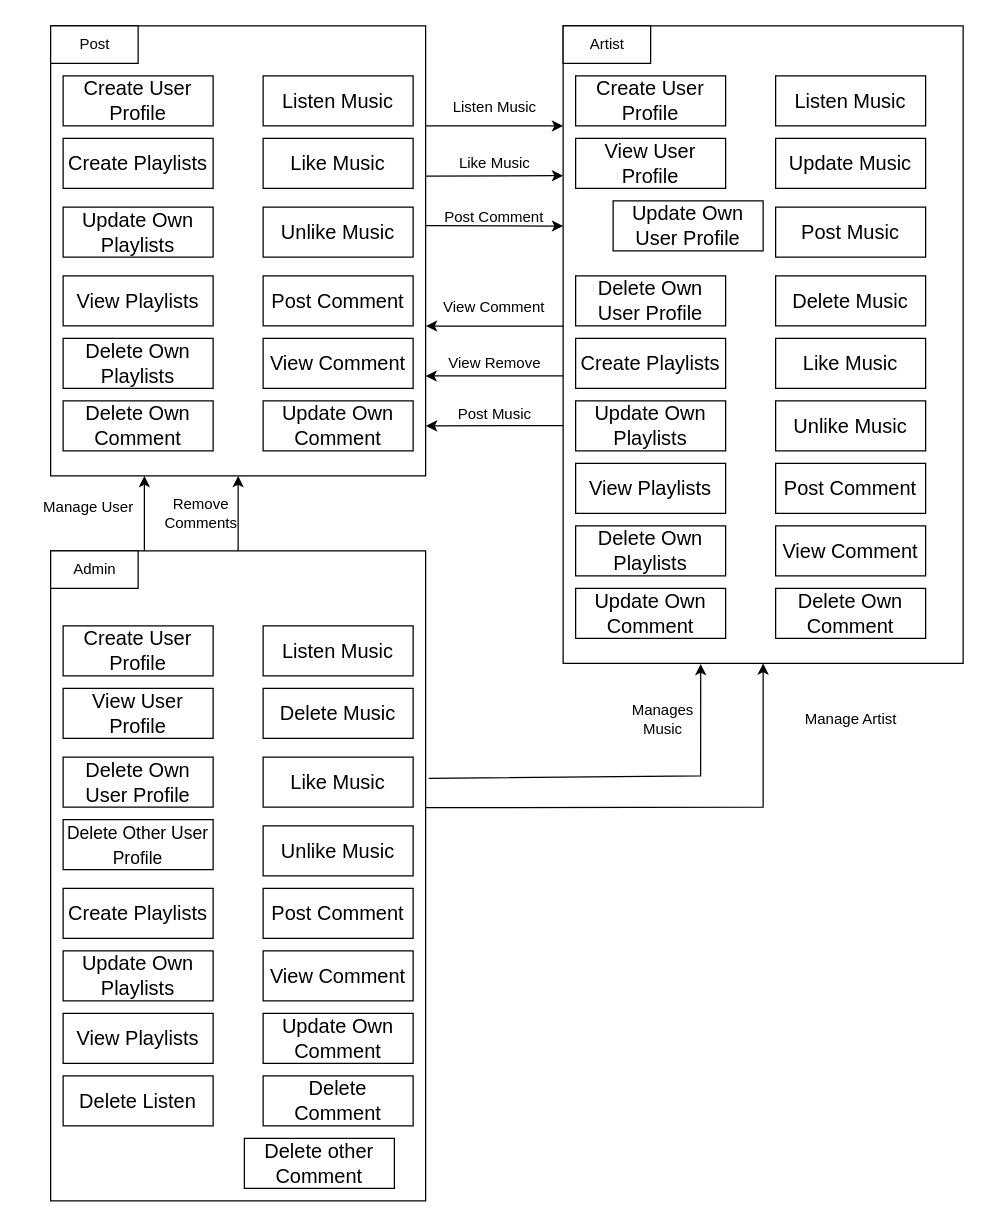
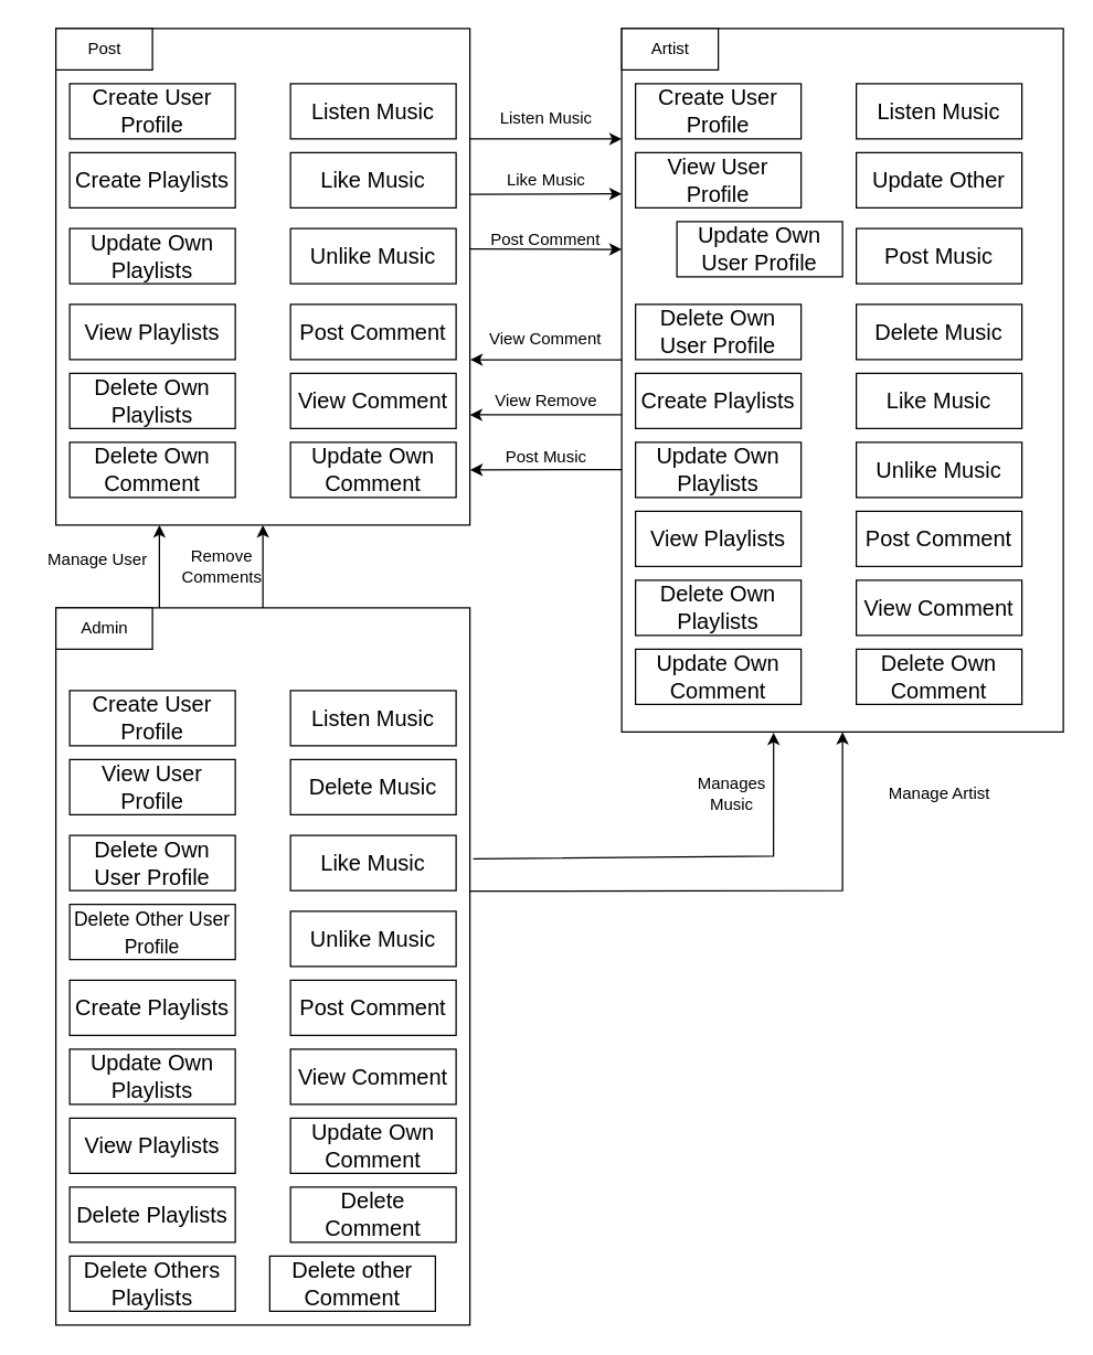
  <mxCell id="0" />
  <mxCell id="1" parent="0" />
  <mxCell id="2" value="" style="rounded=0;whiteSpace=wrap;html=1;" vertex="1" parent="1"><mxGeometry x="40" y="20" width="300" height="360" as="geometry" /></mxCell>
  <mxCell id="3" value="" style="rounded=0;whiteSpace=wrap;html=1;" vertex="1" parent="1"><mxGeometry x="450" y="20" width="320" height="510" as="geometry" /></mxCell>
  <mxCell id="4" value="" style="verticalLabelPosition=bottom;verticalAlign=top;html=1;shape=mxgraph.basic.rect;fillColor2=none;strokeWidth=1;size=20;indent=5;" vertex="1" parent="1"><mxGeometry x="40" y="20" width="70" height="30" as="geometry" /></mxCell>
  <mxCell id="5" value="Post" style="text;html=1;align=center;verticalAlign=middle;resizable=0;points=[];autosize=1;strokeColor=none;fillColor=none;" vertex="1" parent="1"><mxGeometry x="50" y="20" width="50" height="30" as="geometry" /></mxCell>
  <mxCell id="6" value="" style="verticalLabelPosition=bottom;verticalAlign=top;html=1;shape=mxgraph.basic.rect;fillColor2=none;strokeWidth=1;size=20;indent=5;" vertex="1" parent="1"><mxGeometry x="450" y="20" width="70" height="30" as="geometry" /></mxCell>
  <mxCell id="7" value="Artist" style="text;html=1;align=center;verticalAlign=middle;resizable=0;points=[];autosize=1;strokeColor=none;fillColor=none;" vertex="1" parent="1"><mxGeometry x="460" y="20" width="50" height="30" as="geometry" /></mxCell>
  <mxCell id="8" value="" style="rounded=0;whiteSpace=wrap;html=1;" vertex="1" parent="1"><mxGeometry x="40" y="440" width="300" height="520" as="geometry" /></mxCell>
  <mxCell id="9" value="Create User Profile" style="rounded=0;whiteSpace=wrap;html=1;fontSize=16;" vertex="1" parent="1"><mxGeometry x="50" y="60" width="120" height="40" as="geometry" /></mxCell>
  <mxCell id="10" value="Listen Music" style="rounded=0;whiteSpace=wrap;html=1;fontSize=16;" vertex="1" parent="1"><mxGeometry x="210" y="60" width="120" height="40" as="geometry" /></mxCell>
  <mxCell id="11" value="Like Music" style="rounded=0;whiteSpace=wrap;html=1;fontSize=16;" vertex="1" parent="1"><mxGeometry x="210" y="110" width="120" height="40" as="geometry" /></mxCell>
  <mxCell id="12" value="Unlike Music" style="rounded=0;whiteSpace=wrap;html=1;fontSize=16;" vertex="1" parent="1"><mxGeometry x="210" y="165" width="120" height="40" as="geometry" /></mxCell>
  <mxCell id="13" value="Create Playlists" style="rounded=0;whiteSpace=wrap;html=1;fontSize=16;" vertex="1" parent="1"><mxGeometry x="50" y="110" width="120" height="40" as="geometry" /></mxCell>
  <mxCell id="14" value="View Playlists" style="rounded=0;whiteSpace=wrap;html=1;fontSize=16;" vertex="1" parent="1"><mxGeometry x="50" y="220" width="120" height="40" as="geometry" /></mxCell>
  <mxCell id="15" value="Update Own Playlists" style="rounded=0;whiteSpace=wrap;html=1;fontSize=16;" vertex="1" parent="1"><mxGeometry x="50" y="165" width="120" height="40" as="geometry" /></mxCell>
  <mxCell id="16" value="Delete O&lt;span style=&quot;background-color: transparent; color: light-dark(rgb(0, 0, 0), rgb(255, 255, 255));&quot;&gt;wn Playlists&lt;/span&gt;" style="rounded=0;whiteSpace=wrap;html=1;fontSize=16;" vertex="1" parent="1"><mxGeometry x="50" y="270" width="120" height="40" as="geometry" /></mxCell>
  <mxCell id="17" value="Post Comment" style="rounded=0;whiteSpace=wrap;html=1;fontSize=16;" vertex="1" parent="1"><mxGeometry x="210" y="220" width="120" height="40" as="geometry" /></mxCell>
  <mxCell id="18" value="View Comment" style="rounded=0;whiteSpace=wrap;html=1;fontSize=16;" vertex="1" parent="1"><mxGeometry x="210" y="270" width="120" height="40" as="geometry" /></mxCell>
  <mxCell id="19" value="Update Own Comment" style="rounded=0;whiteSpace=wrap;html=1;fontSize=16;" vertex="1" parent="1"><mxGeometry x="210" y="320" width="120" height="40" as="geometry" /></mxCell>
  <mxCell id="20" value="Delete Own Comment" style="rounded=0;whiteSpace=wrap;html=1;fontSize=16;" vertex="1" parent="1"><mxGeometry x="50" y="320" width="120" height="40" as="geometry" /></mxCell>
  <mxCell id="21" value="Create User Profile" style="rounded=0;whiteSpace=wrap;html=1;fontSize=16;" vertex="1" parent="1"><mxGeometry x="460" y="60" width="120" height="40" as="geometry" /></mxCell>
  <mxCell id="22" value="View User Profile" style="rounded=0;whiteSpace=wrap;html=1;fontSize=16;" vertex="1" parent="1"><mxGeometry x="460" y="110" width="120" height="40" as="geometry" /></mxCell>
  <mxCell id="23" value="Update Own User Profile" style="rounded=0;whiteSpace=wrap;html=1;fontSize=16;" vertex="1" parent="1"><mxGeometry x="490" y="160" width="120" height="40" as="geometry" /></mxCell>
  <mxCell id="24" value="Delete O&lt;span style=&quot;background-color: transparent; color: light-dark(rgb(0, 0, 0), rgb(255, 255, 255));&quot;&gt;wn User Profile&lt;/span&gt;" style="rounded=0;whiteSpace=wrap;html=1;fontSize=16;" vertex="1" parent="1"><mxGeometry x="460" y="220" width="120" height="40" as="geometry" /></mxCell>
  <mxCell id="25" value="Create Playlists" style="rounded=0;whiteSpace=wrap;html=1;fontSize=16;" vertex="1" parent="1"><mxGeometry x="460" y="270" width="120" height="40" as="geometry" /></mxCell>
  <mxCell id="26" value="View Playlists" style="rounded=0;whiteSpace=wrap;html=1;fontSize=16;" vertex="1" parent="1"><mxGeometry x="460" y="370" width="120" height="40" as="geometry" /></mxCell>
  <mxCell id="27" value="Update Own Playlists" style="rounded=0;whiteSpace=wrap;html=1;fontSize=16;" vertex="1" parent="1"><mxGeometry x="460" y="320" width="120" height="40" as="geometry" /></mxCell>
  <mxCell id="28" value="Delete O&lt;span style=&quot;background-color: transparent; color: light-dark(rgb(0, 0, 0), rgb(255, 255, 255));&quot;&gt;wn Playlists&lt;/span&gt;" style="rounded=0;whiteSpace=wrap;html=1;fontSize=16;" vertex="1" parent="1"><mxGeometry x="460" y="420" width="120" height="40" as="geometry" /></mxCell>
  <mxCell id="29" value="Listen Music" style="rounded=0;whiteSpace=wrap;html=1;fontSize=16;" vertex="1" parent="1"><mxGeometry x="620" y="60" width="120" height="40" as="geometry" /></mxCell>
  <mxCell id="30" value="Like Music" style="rounded=0;whiteSpace=wrap;html=1;fontSize=16;" vertex="1" parent="1"><mxGeometry x="620" y="270" width="120" height="40" as="geometry" /></mxCell>
  <mxCell id="31" value="Unlike Music" style="rounded=0;whiteSpace=wrap;html=1;fontSize=16;" vertex="1" parent="1"><mxGeometry x="620" y="320" width="120" height="40" as="geometry" /></mxCell>
  <mxCell id="32" value="Post Comment" style="rounded=0;whiteSpace=wrap;html=1;fontSize=16;" vertex="1" parent="1"><mxGeometry x="620" y="370" width="120" height="40" as="geometry" /></mxCell>
  <mxCell id="33" value="View Comment" style="rounded=0;whiteSpace=wrap;html=1;fontSize=16;" vertex="1" parent="1"><mxGeometry x="620" y="420" width="120" height="40" as="geometry" /></mxCell>
  <mxCell id="34" value="Update Own Comment" style="rounded=0;whiteSpace=wrap;html=1;fontSize=16;" vertex="1" parent="1"><mxGeometry x="460" y="470" width="120" height="40" as="geometry" /></mxCell>
  <mxCell id="35" value="Delete Own Comment" style="rounded=0;whiteSpace=wrap;html=1;fontSize=16;" vertex="1" parent="1"><mxGeometry x="620" y="470" width="120" height="40" as="geometry" /></mxCell>
  <mxCell id="36" value="Post Music" style="rounded=0;whiteSpace=wrap;html=1;fontSize=16;" vertex="1" parent="1"><mxGeometry x="620" y="165" width="120" height="40" as="geometry" /></mxCell>
- <mxCell id="37" value="Update Music" style="rounded=0;whiteSpace=wrap;html=1;fontSize=16;" vertex="1" parent="1"><mxGeometry x="620" y="110" width="120" height="40" as="geometry" /></mxCell>
+ <mxCell id="37" value="Update Other" style="rounded=0;whiteSpace=wrap;html=1;fontSize=16;" vertex="1" parent="1"><mxGeometry x="620" y="110" width="120" height="40" as="geometry" /></mxCell>
  <mxCell id="38" value="Delete Music" style="rounded=0;whiteSpace=wrap;html=1;fontSize=16;" vertex="1" parent="1"><mxGeometry x="620" y="220" width="120" height="40" as="geometry" /></mxCell>
  <mxCell id="39" value="Create User Profile" style="rounded=0;whiteSpace=wrap;html=1;fontSize=16;" vertex="1" parent="1"><mxGeometry x="50" y="500" width="120" height="40" as="geometry" /></mxCell>
  <mxCell id="40" value="View User Profile" style="rounded=0;whiteSpace=wrap;html=1;fontSize=16;" vertex="1" parent="1"><mxGeometry x="50" y="550" width="120" height="40" as="geometry" /></mxCell>
  <mxCell id="41" value="Delete O&lt;span style=&quot;background-color: transparent; color: light-dark(rgb(0, 0, 0), rgb(255, 255, 255));&quot;&gt;wn User Profile&lt;/span&gt;" style="rounded=0;whiteSpace=wrap;html=1;fontSize=16;" vertex="1" parent="1"><mxGeometry x="50" y="605" width="120" height="40" as="geometry" /></mxCell>
  <mxCell id="42" value="Create Playlists" style="rounded=0;whiteSpace=wrap;html=1;fontSize=16;" vertex="1" parent="1"><mxGeometry x="50" y="710" width="120" height="40" as="geometry" /></mxCell>
  <mxCell id="43" value="View Playlists" style="rounded=0;whiteSpace=wrap;html=1;fontSize=16;" vertex="1" parent="1"><mxGeometry x="50" y="810" width="120" height="40" as="geometry" /></mxCell>
  <mxCell id="44" value="Update Own Playlists" style="rounded=0;whiteSpace=wrap;html=1;fontSize=16;" vertex="1" parent="1"><mxGeometry x="50" y="760" width="120" height="40" as="geometry" /></mxCell>
- <mxCell id="45" value="Delete&lt;span style=&quot;background-color: transparent; color: light-dark(rgb(0, 0, 0), rgb(255, 255, 255));&quot;&gt;&amp;nbsp;Listen&lt;/span&gt;" style="rounded=0;whiteSpace=wrap;html=1;fontSize=16;" vertex="1" parent="1"><mxGeometry x="50" y="860" width="120" height="40" as="geometry" /></mxCell>
+ <mxCell id="45" value="Delete&lt;span style=&quot;background-color: transparent; color: light-dark(rgb(0, 0, 0), rgb(255, 255, 255));&quot;&gt;&amp;nbsp;Playlists&lt;/span&gt;" style="rounded=0;whiteSpace=wrap;html=1;fontSize=16;" vertex="1" parent="1"><mxGeometry x="50" y="860" width="120" height="40" as="geometry" /></mxCell>
  <mxCell id="46" value="Listen Music" style="rounded=0;whiteSpace=wrap;html=1;fontSize=16;" vertex="1" parent="1"><mxGeometry x="210" y="500" width="120" height="40" as="geometry" /></mxCell>
  <mxCell id="47" value="Like Music" style="rounded=0;whiteSpace=wrap;html=1;fontSize=16;" vertex="1" parent="1"><mxGeometry x="210" y="605" width="120" height="40" as="geometry" /></mxCell>
  <mxCell id="48" value="Unlike Music" style="rounded=0;whiteSpace=wrap;html=1;fontSize=16;" vertex="1" parent="1"><mxGeometry x="210" y="660" width="120" height="40" as="geometry" /></mxCell>
  <mxCell id="49" value="Post Comment" style="rounded=0;whiteSpace=wrap;html=1;fontSize=16;" vertex="1" parent="1"><mxGeometry x="210" y="710" width="120" height="40" as="geometry" /></mxCell>
  <mxCell id="50" value="View Comment" style="rounded=0;whiteSpace=wrap;html=1;fontSize=16;" vertex="1" parent="1"><mxGeometry x="210" y="760" width="120" height="40" as="geometry" /></mxCell>
  <mxCell id="51" value="Update Own Comment" style="rounded=0;whiteSpace=wrap;html=1;fontSize=16;" vertex="1" parent="1"><mxGeometry x="210" y="810" width="120" height="40" as="geometry" /></mxCell>
  <mxCell id="52" value="Delete Comment" style="rounded=0;whiteSpace=wrap;html=1;fontSize=16;" vertex="1" parent="1"><mxGeometry x="210" y="860" width="120" height="40" as="geometry" /></mxCell>
  <mxCell id="53" value="Delete Music" style="rounded=0;whiteSpace=wrap;html=1;fontSize=16;" vertex="1" parent="1"><mxGeometry x="210" y="550" width="120" height="40" as="geometry" /></mxCell>
  <mxCell id="54" value="" style="verticalLabelPosition=bottom;verticalAlign=top;html=1;shape=mxgraph.basic.rect;fillColor2=none;strokeWidth=1;size=20;indent=5;" vertex="1" parent="1"><mxGeometry x="40" y="440" width="70" height="30" as="geometry" /></mxCell>
  <mxCell id="55" value="Admin" style="text;html=1;align=center;verticalAlign=middle;resizable=0;points=[];autosize=1;strokeColor=none;fillColor=none;" vertex="1" parent="1"><mxGeometry x="45" y="440" width="60" height="30" as="geometry" /></mxCell>
  <mxCell id="56" value="&lt;font style=&quot;font-size: 14px;&quot;&gt;Delete Other&lt;span style=&quot;background-color: transparent; color: light-dark(rgb(0, 0, 0), rgb(255, 255, 255));&quot;&gt;&amp;nbsp;User Profile&lt;/span&gt;&lt;/font&gt;" style="rounded=0;whiteSpace=wrap;html=1;fontSize=16;" vertex="1" parent="1"><mxGeometry x="50" y="655" width="120" height="40" as="geometry" /></mxCell>
+ <mxCell id="57" value="Delete&lt;span style=&quot;background-color: transparent; color: light-dark(rgb(0, 0, 0), rgb(255, 255, 255));&quot;&gt;&amp;nbsp;Others&lt;/span&gt;&lt;div&gt;&lt;span style=&quot;background-color: transparent; color: light-dark(rgb(0, 0, 0), rgb(255, 255, 255));&quot;&gt;Playlists&lt;/span&gt;&lt;/div&gt;" style="rounded=0;whiteSpace=wrap;html=1;fontSize=16;" vertex="1" parent="1"><mxGeometry x="50" y="910" width="120" height="40" as="geometry" /></mxCell>
  <mxCell id="58" value="Delete other Comment" style="rounded=0;whiteSpace=wrap;html=1;fontSize=16;" vertex="1" parent="1"><mxGeometry x="195" y="910" width="120" height="40" as="geometry" /></mxCell>
  <mxCell id="59" value="" style="endArrow=classic;html=1;rounded=0;exitX=0.25;exitY=0;exitDx=0;exitDy=0;entryX=0.25;entryY=1;entryDx=0;entryDy=0;" edge="1" parent="1" source="8" target="2"><mxGeometry width="50" height="50" relative="1" as="geometry"><mxPoint x="130" y="410" as="sourcePoint" /><mxPoint x="130" y="390" as="targetPoint" /></mxGeometry></mxCell>
  <mxCell id="60" value="Manage User" style="text;html=1;align=center;verticalAlign=middle;resizable=0;points=[];autosize=1;strokeColor=none;fillColor=none;" vertex="1" parent="1"><mxGeometry x="20" y="390" width="100" height="30" as="geometry" /></mxCell>
  <mxCell id="61" value="" style="endArrow=classic;html=1;rounded=0;exitX=1;exitY=0.395;exitDx=0;exitDy=0;exitPerimeter=0;entryX=0.5;entryY=1;entryDx=0;entryDy=0;" edge="1" parent="1" source="8" target="3"><mxGeometry width="50" height="50" relative="1" as="geometry"><mxPoint x="490" y="650" as="sourcePoint" /><mxPoint x="540" y="600" as="targetPoint" /><Array as="points"><mxPoint x="610" y="645" /></Array></mxGeometry></mxCell>
  <mxCell id="62" value="Manage Artist" style="text;html=1;align=center;verticalAlign=middle;resizable=0;points=[];autosize=1;strokeColor=none;fillColor=none;" vertex="1" parent="1"><mxGeometry x="630" y="560" width="100" height="30" as="geometry" /></mxCell>
  <mxCell id="63" value="" style="endArrow=classic;html=1;rounded=0;entryX=0;entryY=0.157;entryDx=0;entryDy=0;entryPerimeter=0;" edge="1" parent="1" target="3"><mxGeometry width="50" height="50" relative="1" as="geometry"><mxPoint x="340" y="100" as="sourcePoint" /><mxPoint x="400" y="80" as="targetPoint" /></mxGeometry></mxCell>
  <mxCell id="64" value="Listen Music" style="text;html=1;align=center;verticalAlign=middle;resizable=0;points=[];autosize=1;strokeColor=none;fillColor=none;" vertex="1" parent="1"><mxGeometry x="350" y="70" width="90" height="30" as="geometry" /></mxCell>
  <mxCell id="65" value="" style="endArrow=classic;html=1;rounded=0;entryX=0;entryY=0.235;entryDx=0;entryDy=0;entryPerimeter=0;exitX=1;exitY=0.334;exitDx=0;exitDy=0;exitPerimeter=0;" edge="1" parent="1" source="2" target="3"><mxGeometry width="50" height="50" relative="1" as="geometry"><mxPoint x="350" y="230" as="sourcePoint" /><mxPoint x="400" y="180" as="targetPoint" /></mxGeometry></mxCell>
  <mxCell id="66" value="Like Music" style="text;html=1;align=center;verticalAlign=middle;resizable=0;points=[];autosize=1;strokeColor=none;fillColor=none;" vertex="1" parent="1"><mxGeometry x="355" y="115" width="80" height="30" as="geometry" /></mxCell>
  <mxCell id="67" value="" style="endArrow=classic;html=1;rounded=0;entryX=1.001;entryY=0.889;entryDx=0;entryDy=0;entryPerimeter=0;exitX=0;exitY=0.627;exitDx=0;exitDy=0;exitPerimeter=0;" edge="1" parent="1" source="3" target="2"><mxGeometry width="50" height="50" relative="1" as="geometry"><mxPoint x="370" y="220" as="sourcePoint" /><mxPoint x="420" y="170" as="targetPoint" /></mxGeometry></mxCell>
  <mxCell id="68" value="Post Music" style="text;html=1;align=center;verticalAlign=middle;resizable=0;points=[];autosize=1;strokeColor=none;fillColor=none;" vertex="1" parent="1"><mxGeometry x="355" y="316" width="80" height="30" as="geometry" /></mxCell>
  <mxCell id="69" value="" style="endArrow=classic;html=1;rounded=0;exitX=0;exitY=0.549;exitDx=0;exitDy=0;exitPerimeter=0;entryX=1;entryY=0.778;entryDx=0;entryDy=0;entryPerimeter=0;" edge="1" parent="1" source="3" target="2"><mxGeometry width="50" height="50" relative="1" as="geometry"><mxPoint x="350" y="310" as="sourcePoint" /><mxPoint x="400" y="260" as="targetPoint" /></mxGeometry></mxCell>
  <mxCell id="70" value="View Remove" style="text;html=1;align=center;verticalAlign=middle;resizable=0;points=[];autosize=1;strokeColor=none;fillColor=none;" vertex="1" parent="1"><mxGeometry x="340" y="275" width="110" height="30" as="geometry" /></mxCell>
  <mxCell id="71" value="" style="endArrow=classic;html=1;rounded=0;exitX=1;exitY=0.444;exitDx=0;exitDy=0;exitPerimeter=0;entryX=0;entryY=0.314;entryDx=0;entryDy=0;entryPerimeter=0;" edge="1" parent="1" source="2" target="3"><mxGeometry width="50" height="50" relative="1" as="geometry"><mxPoint x="360" y="200" as="sourcePoint" /><mxPoint x="410" y="150" as="targetPoint" /></mxGeometry></mxCell>
  <mxCell id="72" value="Post Comment" style="text;html=1;align=center;verticalAlign=middle;whiteSpace=wrap;rounded=0;" vertex="1" parent="1"><mxGeometry x="350" y="158" width="90" height="30" as="geometry" /></mxCell>
  <mxCell id="73" value="" style="endArrow=classic;html=1;rounded=0;entryX=1.001;entryY=0.667;entryDx=0;entryDy=0;entryPerimeter=0;exitX=0;exitY=0.471;exitDx=0;exitDy=0;exitPerimeter=0;" edge="1" parent="1" source="3" target="2"><mxGeometry width="50" height="50" relative="1" as="geometry"><mxPoint x="370" y="290" as="sourcePoint" /><mxPoint x="420" y="240" as="targetPoint" /></mxGeometry></mxCell>
  <mxCell id="74" value="View Comment" style="text;html=1;align=center;verticalAlign=middle;whiteSpace=wrap;rounded=0;" vertex="1" parent="1"><mxGeometry x="350" y="230" width="90" height="30" as="geometry" /></mxCell>
  <mxCell id="75" value="" style="endArrow=classic;html=1;rounded=0;exitX=0.5;exitY=0;exitDx=0;exitDy=0;entryX=0.5;entryY=1;entryDx=0;entryDy=0;" edge="1" parent="1" source="8" target="2"><mxGeometry width="50" height="50" relative="1" as="geometry"><mxPoint x="140" y="440" as="sourcePoint" /><mxPoint x="190" y="390" as="targetPoint" /></mxGeometry></mxCell>
  <mxCell id="76" value="Remove&lt;div&gt;Comments&lt;/div&gt;" style="text;html=1;align=center;verticalAlign=middle;resizable=0;points=[];autosize=1;strokeColor=none;fillColor=none;" vertex="1" parent="1"><mxGeometry x="120" y="390" width="80" height="40" as="geometry" /></mxCell>
  <mxCell id="77" value="" style="endArrow=classic;html=1;rounded=0;entryX=0.344;entryY=1.001;entryDx=0;entryDy=0;entryPerimeter=0;exitX=1.008;exitY=0.35;exitDx=0;exitDy=0;exitPerimeter=0;" edge="1" parent="1" source="8" target="3"><mxGeometry width="50" height="50" relative="1" as="geometry"><mxPoint x="450" y="750" as="sourcePoint" /><mxPoint x="500" y="700" as="targetPoint" /><Array as="points"><mxPoint x="560" y="620" /></Array></mxGeometry></mxCell>
  <mxCell id="78" value="Manages Music" style="text;html=1;align=center;verticalAlign=middle;whiteSpace=wrap;rounded=0;" vertex="1" parent="1"><mxGeometry x="500" y="560" width="60" height="30" as="geometry" /></mxCell>
